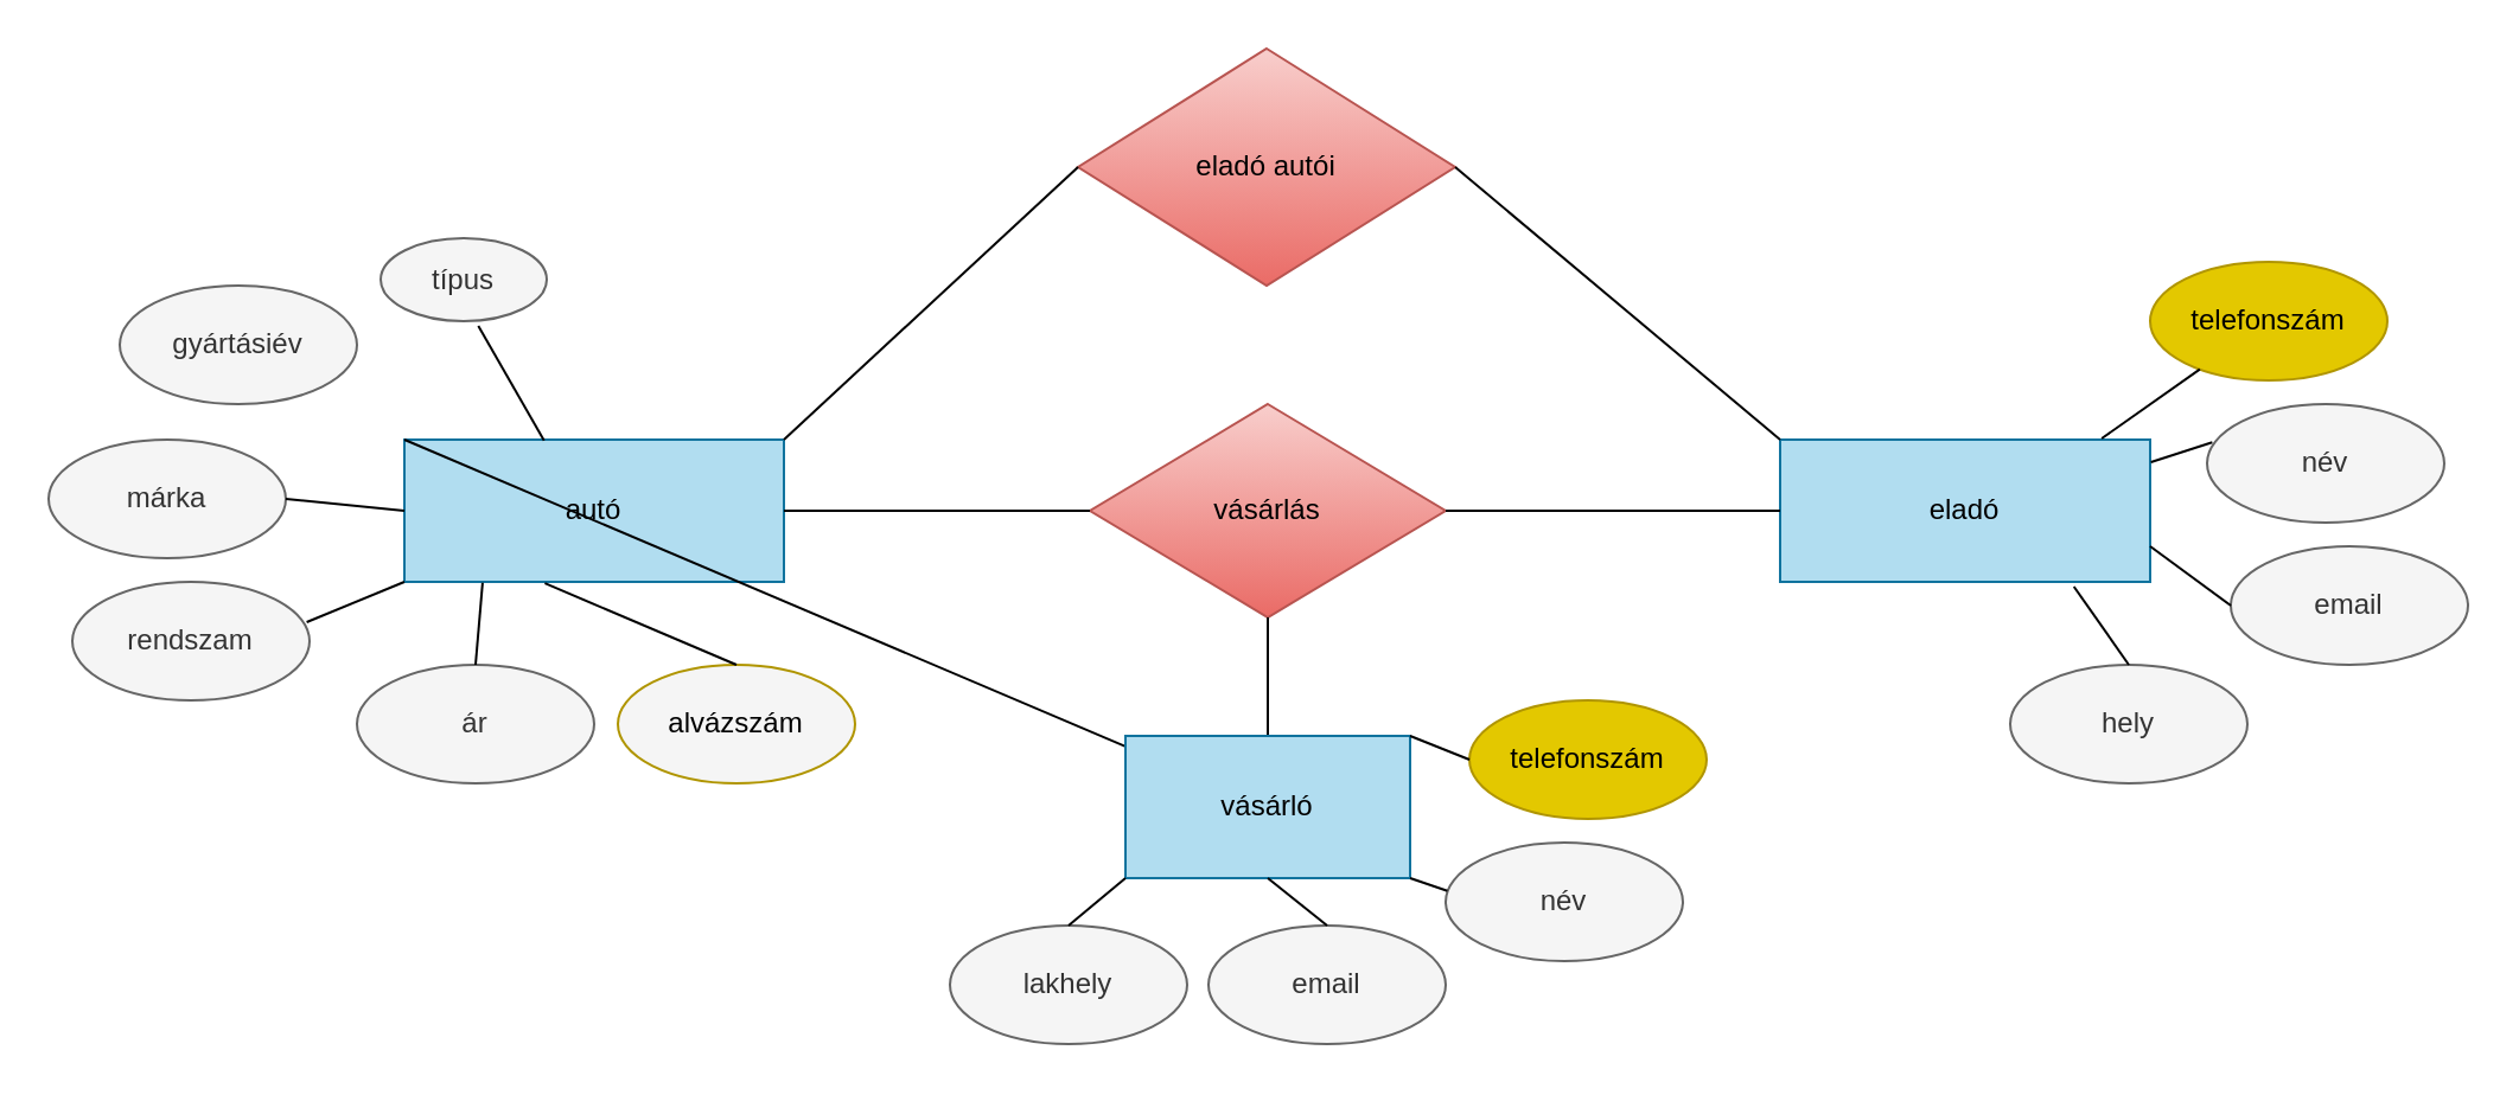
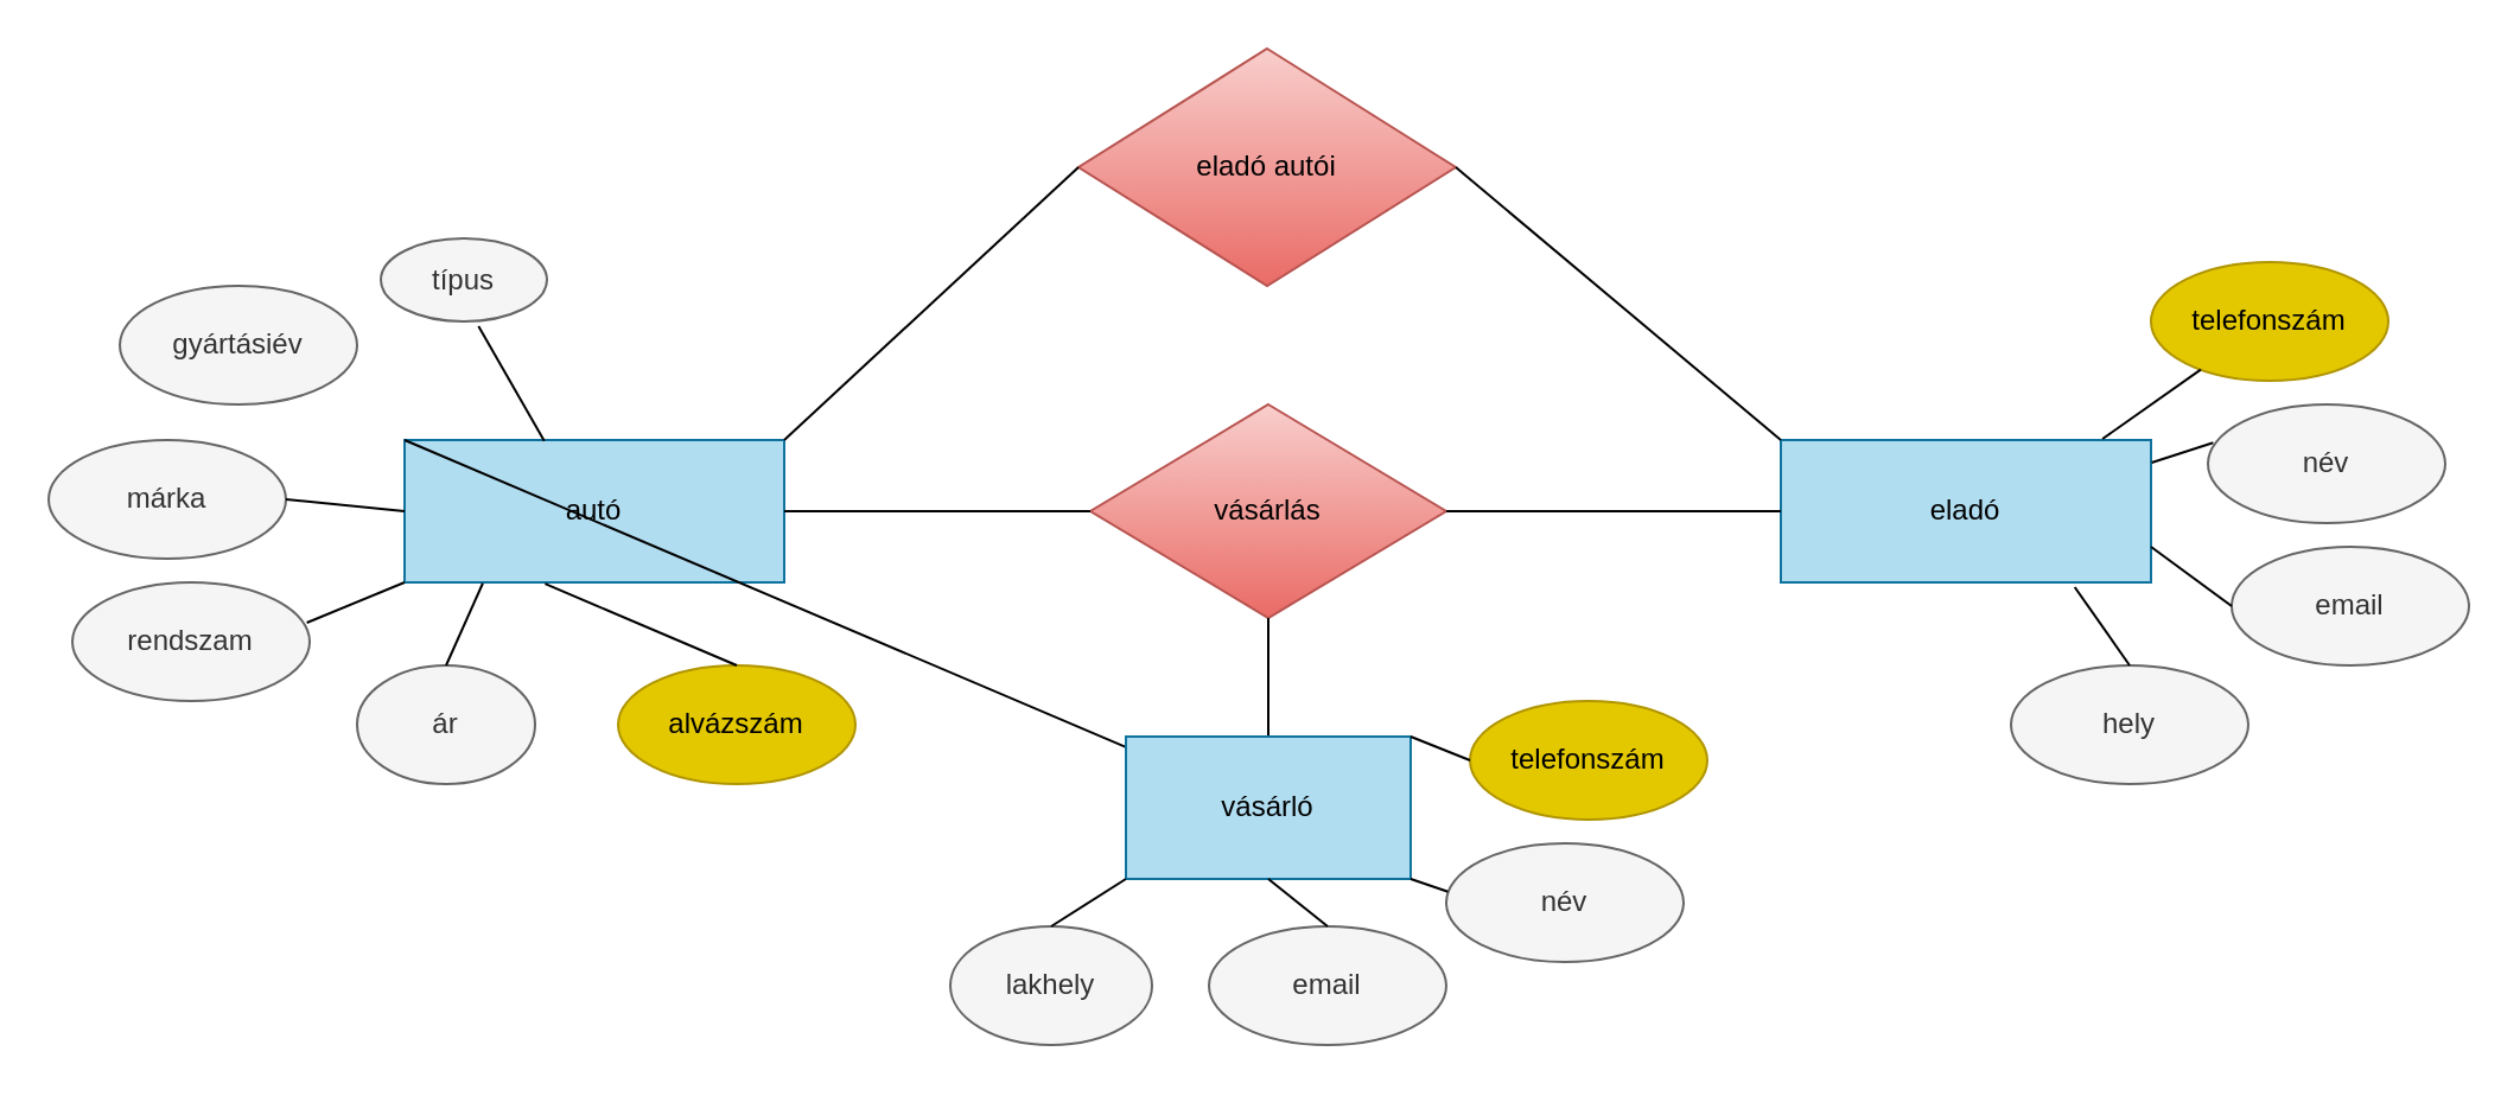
  <mxCell id="0" />
  <mxCell id="1" parent="0" />
  <mxCell id="2" value="vásárlás" style="rhombus;whiteSpace=wrap;html=1;fillColor=#f8cecc;strokeColor=#b85450;gradientColor=#ea6b66;" parent="1" vertex="1"><mxGeometry x="459" y="170" width="150" height="90" as="geometry" /></mxCell>
  <mxCell id="3" value="autó" style="rounded=0;whiteSpace=wrap;html=1;fillColor=#b1ddf0;strokeColor=#10739e;" parent="1" vertex="1"><mxGeometry x="170" y="185" width="160" height="60" as="geometry" /></mxCell>
  <mxCell id="4" value="eladó" style="rounded=0;whiteSpace=wrap;html=1;fillColor=#b1ddf0;strokeColor=#10739e;" parent="1" vertex="1"><mxGeometry x="750" y="185" width="156" height="60" as="geometry" /></mxCell>
  <mxCell id="5" value="" style="endArrow=none;html=1;rounded=0;exitX=1;exitY=0.5;exitDx=0;exitDy=0;entryX=0;entryY=0.5;entryDx=0;entryDy=0;" parent="1" source="3" target="2" edge="1"><mxGeometry width="50" height="50" relative="1" as="geometry"><mxPoint x="490" y="350" as="sourcePoint" /><mxPoint x="540" y="300" as="targetPoint" /></mxGeometry></mxCell>
  <mxCell id="6" value="" style="endArrow=none;html=1;rounded=0;exitX=1;exitY=0.5;exitDx=0;exitDy=0;entryX=0;entryY=0.5;entryDx=0;entryDy=0;" parent="1" source="2" target="4" edge="1"><mxGeometry width="50" height="50" relative="1" as="geometry"><mxPoint x="520" y="350" as="sourcePoint" /><mxPoint x="570" y="300" as="targetPoint" /></mxGeometry></mxCell>
  <mxCell id="7" value="gyártásiév" style="ellipse;whiteSpace=wrap;html=1;fillColor=#f5f5f5;strokeColor=#666666;fontColor=#333333;" parent="1" vertex="1"><mxGeometry x="50" y="120" width="100" height="50" as="geometry" /></mxCell>
  <mxCell id="8" value="rendszam" style="ellipse;whiteSpace=wrap;html=1;fillColor=#f5f5f5;fontColor=#333333;strokeColor=#666666;" parent="1" vertex="1"><mxGeometry x="30" y="245" width="100" height="50" as="geometry" /></mxCell>
  <mxCell id="9" value="" style="endArrow=none;html=1;rounded=0;exitX=0;exitY=0;exitDx=0;exitDy=0;" parent="1" source="3" target="26" edge="1"><mxGeometry width="50" height="50" relative="1" as="geometry"><mxPoint x="470" y="350" as="sourcePoint" /><mxPoint x="520" y="300" as="targetPoint" /></mxGeometry></mxCell>
  <mxCell id="10" value="" style="endArrow=none;html=1;rounded=0;exitX=0;exitY=1;exitDx=0;exitDy=0;entryX=0.988;entryY=0.34;entryDx=0;entryDy=0;entryPerimeter=0;" parent="1" source="3" target="8" edge="1"><mxGeometry width="50" height="50" relative="1" as="geometry"><mxPoint x="470" y="350" as="sourcePoint" /><mxPoint x="127" y="271" as="targetPoint" /></mxGeometry></mxCell>
- <mxCell id="11" value="ár" style="ellipse;whiteSpace=wrap;html=1;fillColor=#f5f5f5;strokeColor=#666666;fontColor=#333333;" parent="1" vertex="1"><mxGeometry x="150" y="280" width="100" height="50" as="geometry" /></mxCell>
+ <mxCell id="11" value="ár" style="ellipse;whiteSpace=wrap;html=1;fillColor=#f5f5f5;strokeColor=#666666;fontColor=#333333;" parent="1" vertex="1"><mxGeometry x="150" y="280" width="75" height="50" as="geometry" /></mxCell>
  <mxCell id="12" value="" style="endArrow=none;html=1;rounded=0;exitX=0.5;exitY=0;exitDx=0;exitDy=0;entryX=0.206;entryY=1.006;entryDx=0;entryDy=0;entryPerimeter=0;" parent="1" source="11" target="3" edge="1"><mxGeometry width="50" height="50" relative="1" as="geometry"><mxPoint x="470" y="350" as="sourcePoint" /><mxPoint x="520" y="300" as="targetPoint" /></mxGeometry></mxCell>
  <mxCell id="13" value="márka" style="ellipse;whiteSpace=wrap;html=1;fillColor=#f5f5f5;strokeColor=#666666;fontColor=#333333;" parent="1" vertex="1"><mxGeometry x="20" y="185" width="100" height="50" as="geometry" /></mxCell>
  <mxCell id="14" value="" style="endArrow=none;html=1;rounded=0;exitX=1;exitY=0.5;exitDx=0;exitDy=0;entryX=0;entryY=0.5;entryDx=0;entryDy=0;" parent="1" source="13" target="3" edge="1"><mxGeometry width="50" height="50" relative="1" as="geometry"><mxPoint x="470" y="350" as="sourcePoint" /><mxPoint x="520" y="300" as="targetPoint" /></mxGeometry></mxCell>
  <mxCell id="15" value="típus" style="ellipse;whiteSpace=wrap;html=1;fillColor=#f5f5f5;strokeColor=#666666;fontColor=#333333;" parent="1" vertex="1"><mxGeometry x="160" y="100" width="70" height="35" as="geometry" /></mxCell>
  <mxCell id="16" value="" style="endArrow=none;html=1;rounded=0;exitX=0.588;exitY=1.057;exitDx=0;exitDy=0;exitPerimeter=0;entryX=0.368;entryY=0.006;entryDx=0;entryDy=0;entryPerimeter=0;" parent="1" source="15" target="3" edge="1"><mxGeometry width="50" height="50" relative="1" as="geometry"><mxPoint x="470" y="350" as="sourcePoint" /><mxPoint x="520" y="300" as="targetPoint" /></mxGeometry></mxCell>
  <mxCell id="17" value="telefonszám" style="ellipse;whiteSpace=wrap;html=1;fillColor=#e3c800;fontColor=#000000;strokeColor=#B09500;" parent="1" vertex="1"><mxGeometry x="906" y="110" width="100" height="50" as="geometry" /></mxCell>
  <mxCell id="18" value="" style="endArrow=none;html=1;rounded=0;entryX=0.869;entryY=-0.008;entryDx=0;entryDy=0;entryPerimeter=0;" parent="1" source="17" target="4" edge="1"><mxGeometry width="50" height="50" relative="1" as="geometry"><mxPoint x="490" y="350" as="sourcePoint" /><mxPoint x="540" y="300" as="targetPoint" /></mxGeometry></mxCell>
  <mxCell id="19" value="név" style="ellipse;whiteSpace=wrap;html=1;fillColor=#f5f5f5;strokeColor=#666666;fontColor=#333333;" parent="1" vertex="1"><mxGeometry x="930" y="170" width="100" height="50" as="geometry" /></mxCell>
  <mxCell id="20" value="" style="endArrow=none;html=1;rounded=0;exitX=0.022;exitY=0.323;exitDx=0;exitDy=0;exitPerimeter=0;entryX=1.002;entryY=0.158;entryDx=0;entryDy=0;entryPerimeter=0;" parent="1" source="19" target="4" edge="1"><mxGeometry width="50" height="50" relative="1" as="geometry"><mxPoint x="937" y="165" as="sourcePoint" /><mxPoint x="910" y="190" as="targetPoint" /></mxGeometry></mxCell>
  <mxCell id="21" value="email" style="ellipse;whiteSpace=wrap;html=1;fillColor=#f5f5f5;strokeColor=#666666;fontColor=#333333;" parent="1" vertex="1"><mxGeometry x="940" y="230" width="100" height="50" as="geometry" /></mxCell>
  <mxCell id="22" value="" style="endArrow=none;html=1;rounded=0;exitX=0;exitY=0.5;exitDx=0;exitDy=0;entryX=1;entryY=0.75;entryDx=0;entryDy=0;" parent="1" source="21" target="4" edge="1"><mxGeometry width="50" height="50" relative="1" as="geometry"><mxPoint x="490" y="350" as="sourcePoint" /><mxPoint x="540" y="300" as="targetPoint" /></mxGeometry></mxCell>
  <mxCell id="23" value="hely" style="ellipse;whiteSpace=wrap;html=1;fillColor=#f5f5f5;strokeColor=#666666;fontColor=#333333;" parent="1" vertex="1"><mxGeometry x="847" y="280" width="100" height="50" as="geometry" /></mxCell>
  <mxCell id="24" value="" style="endArrow=none;html=1;rounded=0;exitX=0.5;exitY=0;exitDx=0;exitDy=0;entryX=0.794;entryY=1.033;entryDx=0;entryDy=0;entryPerimeter=0;" parent="1" source="23" target="4" edge="1"><mxGeometry width="50" height="50" relative="1" as="geometry"><mxPoint x="490" y="350" as="sourcePoint" /><mxPoint x="540" y="300" as="targetPoint" /></mxGeometry></mxCell>
  <mxCell id="25" value="" style="endArrow=none;html=1;rounded=0;exitX=0.5;exitY=1;exitDx=0;exitDy=0;" parent="1" source="2" target="26" edge="1"><mxGeometry width="50" height="50" relative="1" as="geometry"><mxPoint x="490" y="350" as="sourcePoint" /><mxPoint x="530" y="340" as="targetPoint" /></mxGeometry></mxCell>
  <mxCell id="26" value="vásárló" style="rounded=0;whiteSpace=wrap;html=1;fillColor=#b1ddf0;strokeColor=#10739e;" parent="1" vertex="1"><mxGeometry x="474" y="310" width="120" height="60" as="geometry" /></mxCell>
  <mxCell id="27" value="telefonszám" style="ellipse;whiteSpace=wrap;html=1;fillColor=#e3c800;fontColor=#000000;strokeColor=#B09500;strokeWidth=1;" parent="1" vertex="1"><mxGeometry x="619" y="295" width="100" height="50" as="geometry" /></mxCell>
  <mxCell id="28" value="név" style="ellipse;whiteSpace=wrap;html=1;fillColor=#f5f5f5;strokeColor=#666666;fontColor=#333333;" parent="1" vertex="1"><mxGeometry x="609" y="355" width="100" height="50" as="geometry" /></mxCell>
  <mxCell id="29" value="email" style="ellipse;whiteSpace=wrap;html=1;fillColor=#f5f5f5;strokeColor=#666666;fontColor=#333333;" parent="1" vertex="1"><mxGeometry x="509" y="390" width="100" height="50" as="geometry" /></mxCell>
- <mxCell id="30" value="lakhely" style="ellipse;whiteSpace=wrap;html=1;fillColor=#f5f5f5;strokeColor=#666666;fontColor=#333333;" parent="1" vertex="1"><mxGeometry x="400" y="390" width="100" height="50" as="geometry" /></mxCell>
+ <mxCell id="30" value="lakhely" style="ellipse;whiteSpace=wrap;html=1;fillColor=#f5f5f5;strokeColor=#666666;fontColor=#333333;" parent="1" vertex="1"><mxGeometry x="400" y="390" width="85" height="50" as="geometry" /></mxCell>
  <mxCell id="31" value="" style="endArrow=none;html=1;rounded=0;exitX=0;exitY=1;exitDx=0;exitDy=0;entryX=0.5;entryY=0;entryDx=0;entryDy=0;" parent="1" source="26" target="30" edge="1"><mxGeometry width="50" height="50" relative="1" as="geometry"><mxPoint x="490" y="350" as="sourcePoint" /><mxPoint x="540" y="300" as="targetPoint" /></mxGeometry></mxCell>
  <mxCell id="32" value="" style="endArrow=none;html=1;rounded=0;exitX=0.5;exitY=1;exitDx=0;exitDy=0;entryX=0.5;entryY=0;entryDx=0;entryDy=0;" parent="1" source="26" target="29" edge="1"><mxGeometry width="50" height="50" relative="1" as="geometry"><mxPoint x="490" y="350" as="sourcePoint" /><mxPoint x="540" y="300" as="targetPoint" /></mxGeometry></mxCell>
  <mxCell id="33" value="" style="endArrow=none;html=1;rounded=0;exitX=1;exitY=1;exitDx=0;exitDy=0;entryX=0.007;entryY=0.407;entryDx=0;entryDy=0;entryPerimeter=0;" parent="1" source="26" target="28" edge="1"><mxGeometry width="50" height="50" relative="1" as="geometry"><mxPoint x="490" y="350" as="sourcePoint" /><mxPoint x="540" y="300" as="targetPoint" /></mxGeometry></mxCell>
  <mxCell id="34" value="" style="endArrow=none;html=1;rounded=0;exitX=0;exitY=0.5;exitDx=0;exitDy=0;entryX=1;entryY=0;entryDx=0;entryDy=0;" parent="1" source="27" target="26" edge="1"><mxGeometry width="50" height="50" relative="1" as="geometry"><mxPoint x="490" y="350" as="sourcePoint" /><mxPoint x="540" y="300" as="targetPoint" /></mxGeometry></mxCell>
  <mxCell id="35" value="eladó autói" style="rhombus;whiteSpace=wrap;html=1;fillColor=#f8cecc;strokeColor=#b85450;gradientColor=#ea6b66;" parent="1" vertex="1"><mxGeometry x="454" y="20" width="159" height="100" as="geometry" /></mxCell>
  <mxCell id="36" value="" style="endArrow=none;html=1;rounded=0;exitX=1;exitY=0;exitDx=0;exitDy=0;entryX=0;entryY=0.5;entryDx=0;entryDy=0;" parent="1" source="3" target="35" edge="1"><mxGeometry width="50" height="50" relative="1" as="geometry"><mxPoint x="490" y="260" as="sourcePoint" /><mxPoint x="540" y="210" as="targetPoint" /></mxGeometry></mxCell>
  <mxCell id="37" value="" style="endArrow=none;html=1;rounded=0;exitX=1;exitY=0.5;exitDx=0;exitDy=0;entryX=0;entryY=0;entryDx=0;entryDy=0;" parent="1" source="35" target="4" edge="1"><mxGeometry width="50" height="50" relative="1" as="geometry"><mxPoint x="490" y="260" as="sourcePoint" /><mxPoint x="540" y="210" as="targetPoint" /></mxGeometry></mxCell>
- <mxCell id="38" value="alvázszám" style="ellipse;whiteSpace=wrap;html=1;fillColor=#f5f5f5;strokeColor=#B09500;fontColor=#000000;" parent="1" vertex="1"><mxGeometry x="260" y="280" width="100" height="50" as="geometry" /></mxCell>
+ <mxCell id="38" value="alvázszám" style="ellipse;whiteSpace=wrap;html=1;fillColor=#e3c800;strokeColor=#B09500;fontColor=#000000;" parent="1" vertex="1"><mxGeometry x="260" y="280" width="100" height="50" as="geometry" /></mxCell>
  <mxCell id="39" value="" style="endArrow=none;html=1;rounded=0;exitX=0.5;exitY=0;exitDx=0;exitDy=0;entryX=0.37;entryY=1.01;entryDx=0;entryDy=0;entryPerimeter=0;" parent="1" source="38" target="3" edge="1"><mxGeometry width="50" height="50" relative="1" as="geometry"><mxPoint x="640" y="250" as="sourcePoint" /><mxPoint x="230" y="260" as="targetPoint" /></mxGeometry></mxCell>
